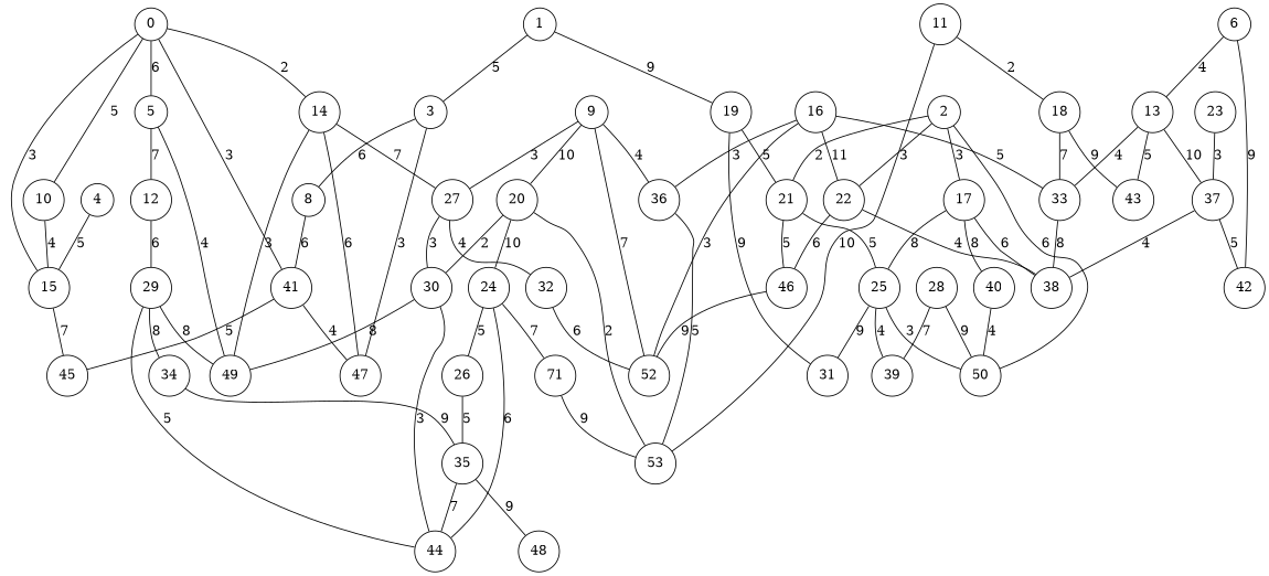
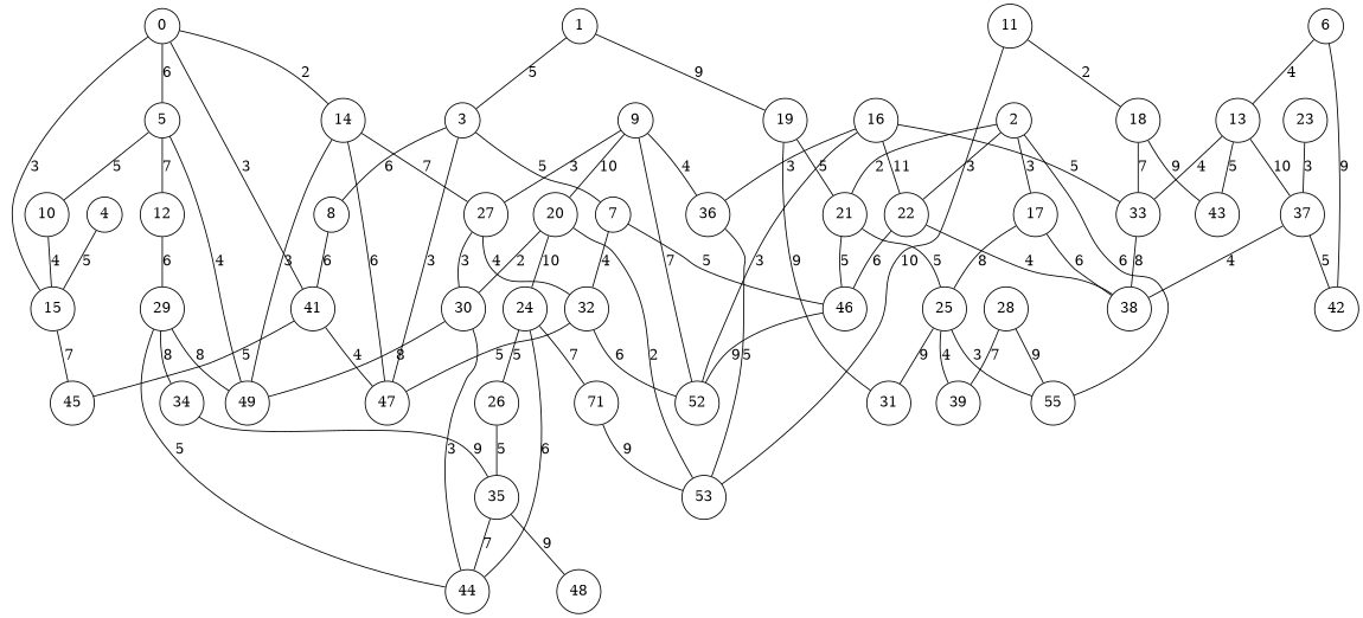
  graph {
    node [shape=circle]
    0
    14
    15
    5
    41
    47
    49
    27
    45
    12
    10
    32
    30
    29
    1
    3
    19
+   7
    8
    21
    31
    46
    25
    2
    17
    22
-   50
+   50 [label=55]
    38
-   40
    23
    37
    52
    39
    4
    44
    34
    6
    42
    13
    33
    43
    9
    20
    36
    53
    24
    26
    n48 [label=71]
    11
    18
    35
    16
    48
    28
    0 -- 14 [label=2]
    0 -- 15 [label=3]
    0 -- 5 [label=6]
    0 -- 41 [label=3]
    14 -- 47 [label=6]
    14 -- 49 [label=3]
    14 -- 27 [label=7]
    15 -- 45 [label=7]
    5 -- 49 [label=4]
    5 -- 12 [label=7]
-   0 -- 10 [label=5]
+   5 -- 10 [label=5]
    41 -- 47 [label=4]
    41 -- 45 [label=5]
    27 -- 32 [label=4]
    27 -- 30 [label=3]
    12 -- 29 [label=6]
    10 -- 15 [label=4]
+   32 -- 47 [label=5]
    32 -- 52 [label=6]
    30 -- 49 [label=8]
    30 -- 44 [label=3]
    29 -- 49 [label=8]
    29 -- 44 [label=5]
    29 -- 34 [label=8]
    1 -- 3 [label=5]
    1 -- 19 [label=9]
    3 -- 47 [label=3]
+   3 -- 7 [label=5]
    3 -- 8 [label=6]
    19 -- 21 [label=5]
    19 -- 31 [label=9]
+   7 -- 32 [label=4]
+   7 -- 46 [label=5]
    8 -- 41 [label=6]
    21 -- 46 [label=5]
    21 -- 25 [label=5]
    46 -- 52 [label=9]
    25 -- 31 [label=9]
    25 -- 50 [label=3]
    25 -- 39 [label=4]
    2 -- 21 [label=2]
    2 -- 17 [label=3]
    2 -- 22 [label=3]
    2 -- 50 [label=6]
    17 -- 25 [label=8]
    17 -- 38 [label=6]
-   17 -- 40 [label=8]
    22 -- 46 [label=6]
    22 -- 38 [label=4]
-   40 -- 50 [label=4]
    23 -- 37 [label=3]
    37 -- 38 [label=4]
    37 -- 42 [label=5]
    4 -- 15 [label=5]
    34 -- 35 [label=9]
    6 -- 42 [label=9]
    6 -- 13 [label=4]
    13 -- 37 [label=10]
    13 -- 33 [label=4]
    13 -- 43 [label=5]
    33 -- 38 [label=8]
    9 -- 27 [label=3]
    9 -- 52 [label=7]
    9 -- 20 [label=10]
    9 -- 36 [label=4]
    20 -- 30 [label=2]
    20 -- 53 [label=2]
    20 -- 24 [label=10]
    36 -- 53 [label=5]
    24 -- 44 [label=6]
    24 -- 26 [label=5]
    24 -- n48 [label=7]
    26 -- 35 [label=5]
    n48 -- 53 [label=9]
    11 -- 53 [label=10]
    11 -- 18 [label=2]
    18 -- 33 [label=7]
    18 -- 43 [label=9]
    35 -- 44 [label=7]
    35 -- 48 [label=9]
    16 -- 22 [label=11]
    16 -- 52 [label=3]
    16 -- 33 [label=5]
    16 -- 36 [label=3]
    28 -- 50 [label=9]
    28 -- 39 [label=7]
  }
